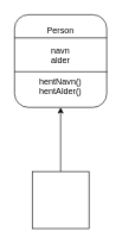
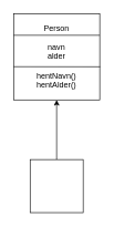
  <mxCell id="0" />
  <mxCell id="1" parent="0" />
  <mxCell id="2" value="" style="edgeStyle=none;html=1;" parent="1" source="3" target="4" edge="1"><mxGeometry relative="1" as="geometry" /></mxCell>
  <mxCell id="3" value="" style="whiteSpace=wrap;html=1;aspect=fixed;" parent="1" vertex="1"><mxGeometry x="45" y="240" width="80" height="80" as="geometry" /></mxCell>
- <mxCell id="4" value="Person&lt;br&gt;&lt;br&gt;navn&lt;br&gt;alder&lt;br&gt;&lt;br&gt;hentNavn()&lt;br&gt;hentAlder()" style="whiteSpace=wrap;html=1;aspect=fixed;rounded=1;" parent="1" vertex="1"><mxGeometry x="20" y="20" width="130" height="130" as="geometry" /></mxCell>
+ <mxCell id="4" value="Person&lt;br&gt;&lt;br&gt;navn&lt;br&gt;alder&lt;br&gt;&lt;br&gt;hentNavn()&lt;br&gt;hentAlder()" style="whiteSpace=wrap;html=1;aspect=fixed;" parent="1" vertex="1"><mxGeometry x="20" y="20" width="130" height="130" as="geometry" /></mxCell>
  <mxCell id="5" value="" style="endArrow=none;html=1;entryX=1;entryY=0.25;entryDx=0;entryDy=0;exitX=0;exitY=0.25;exitDx=0;exitDy=0;" parent="1" source="4" target="4" edge="1"><mxGeometry width="50" height="50" relative="1" as="geometry"><mxPoint x="10" y="60" as="sourcePoint" /><mxPoint x="130" as="targetPoint" y="120" /></mxGeometry></mxCell>
  <mxCell id="6" value="" style="endArrow=none;html=1;entryX=1.005;entryY=0.616;entryDx=0;entryDy=0;entryPerimeter=0;exitX=0;exitY=0.615;exitDx=0;exitDy=0;exitPerimeter=0;" parent="1" source="4" target="4" edge="1"><mxGeometry width="50" height="50" relative="1" as="geometry"><mxPoint x="80" y="170" as="sourcePoint" /><mxPoint x="130" as="targetPoint" y="120" /></mxGeometry></mxCell>
